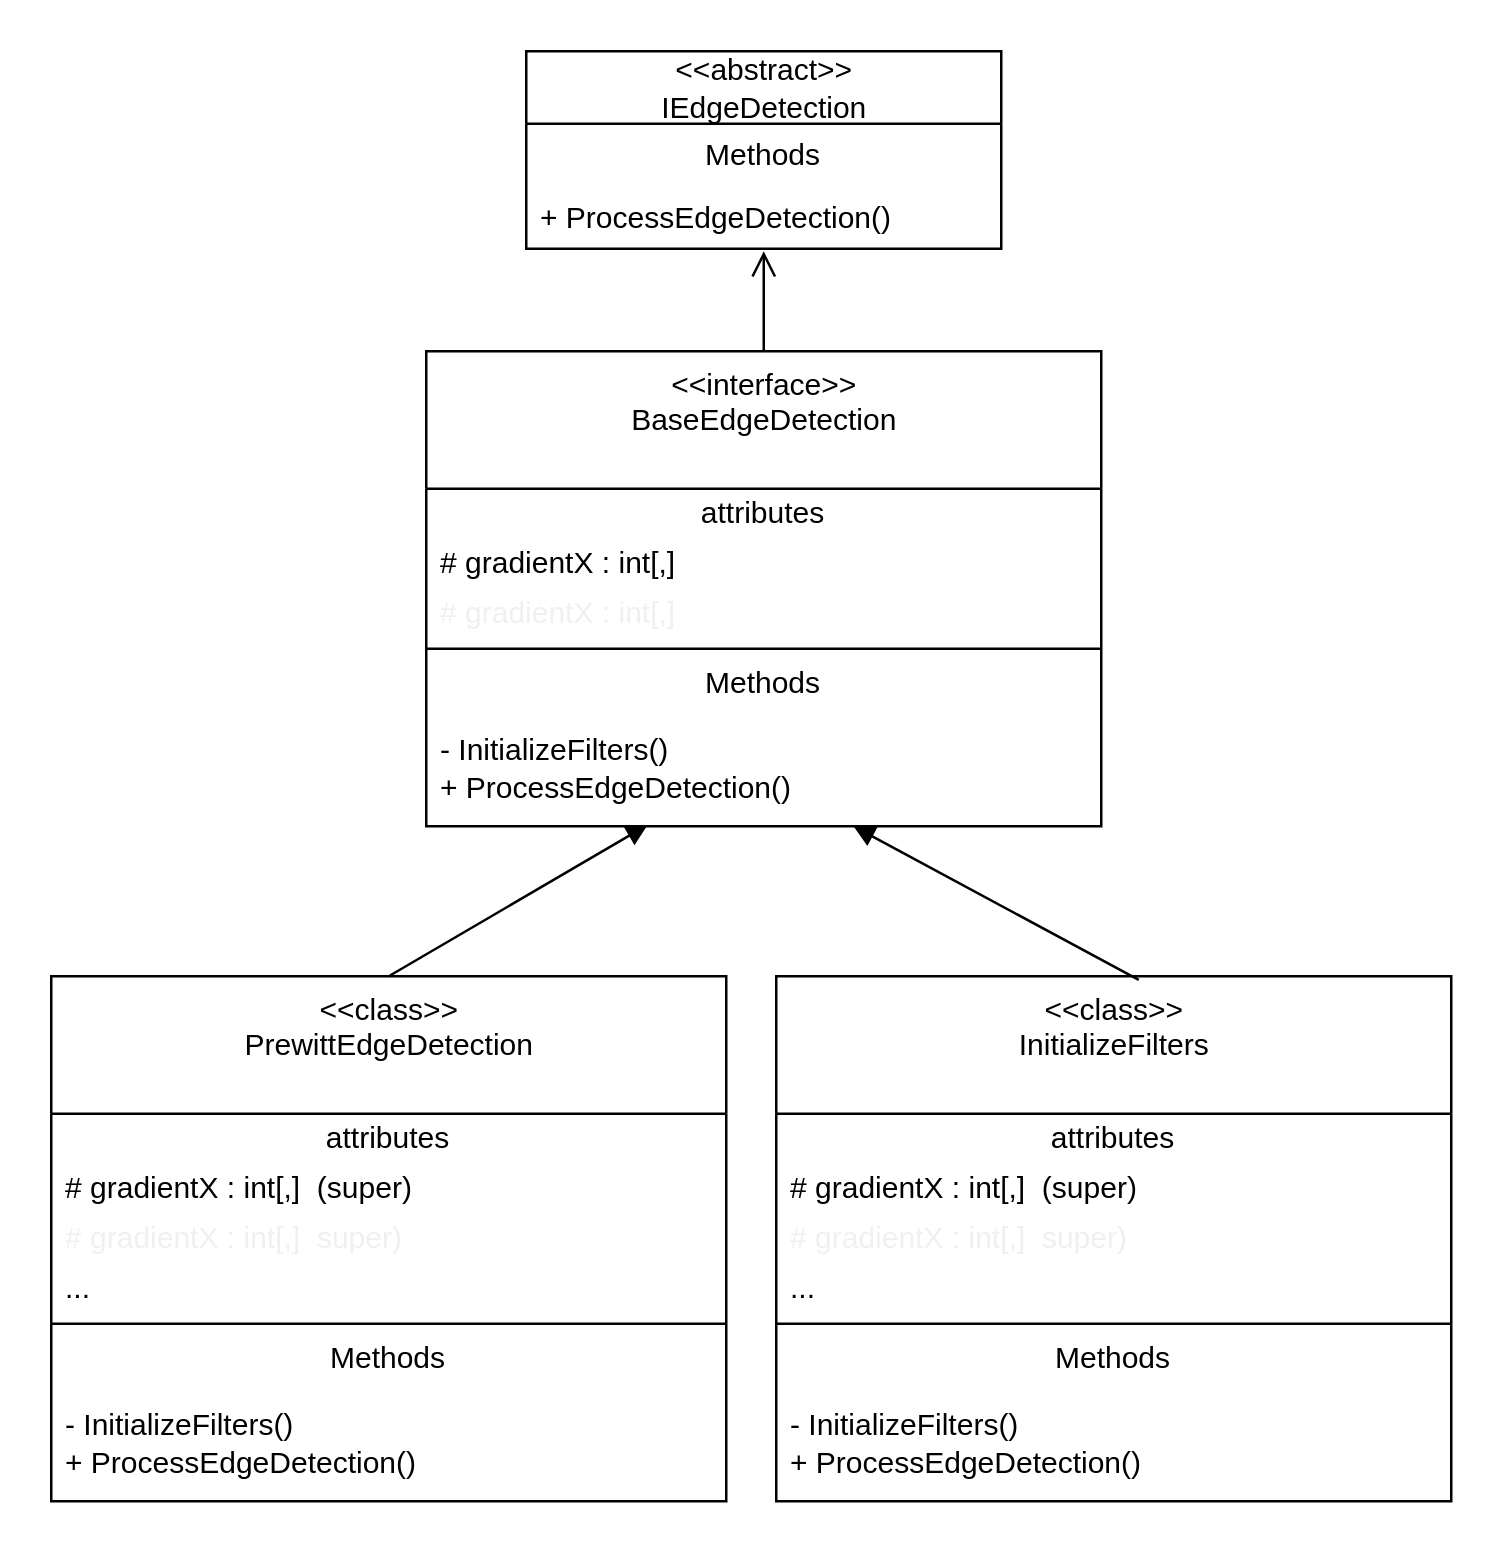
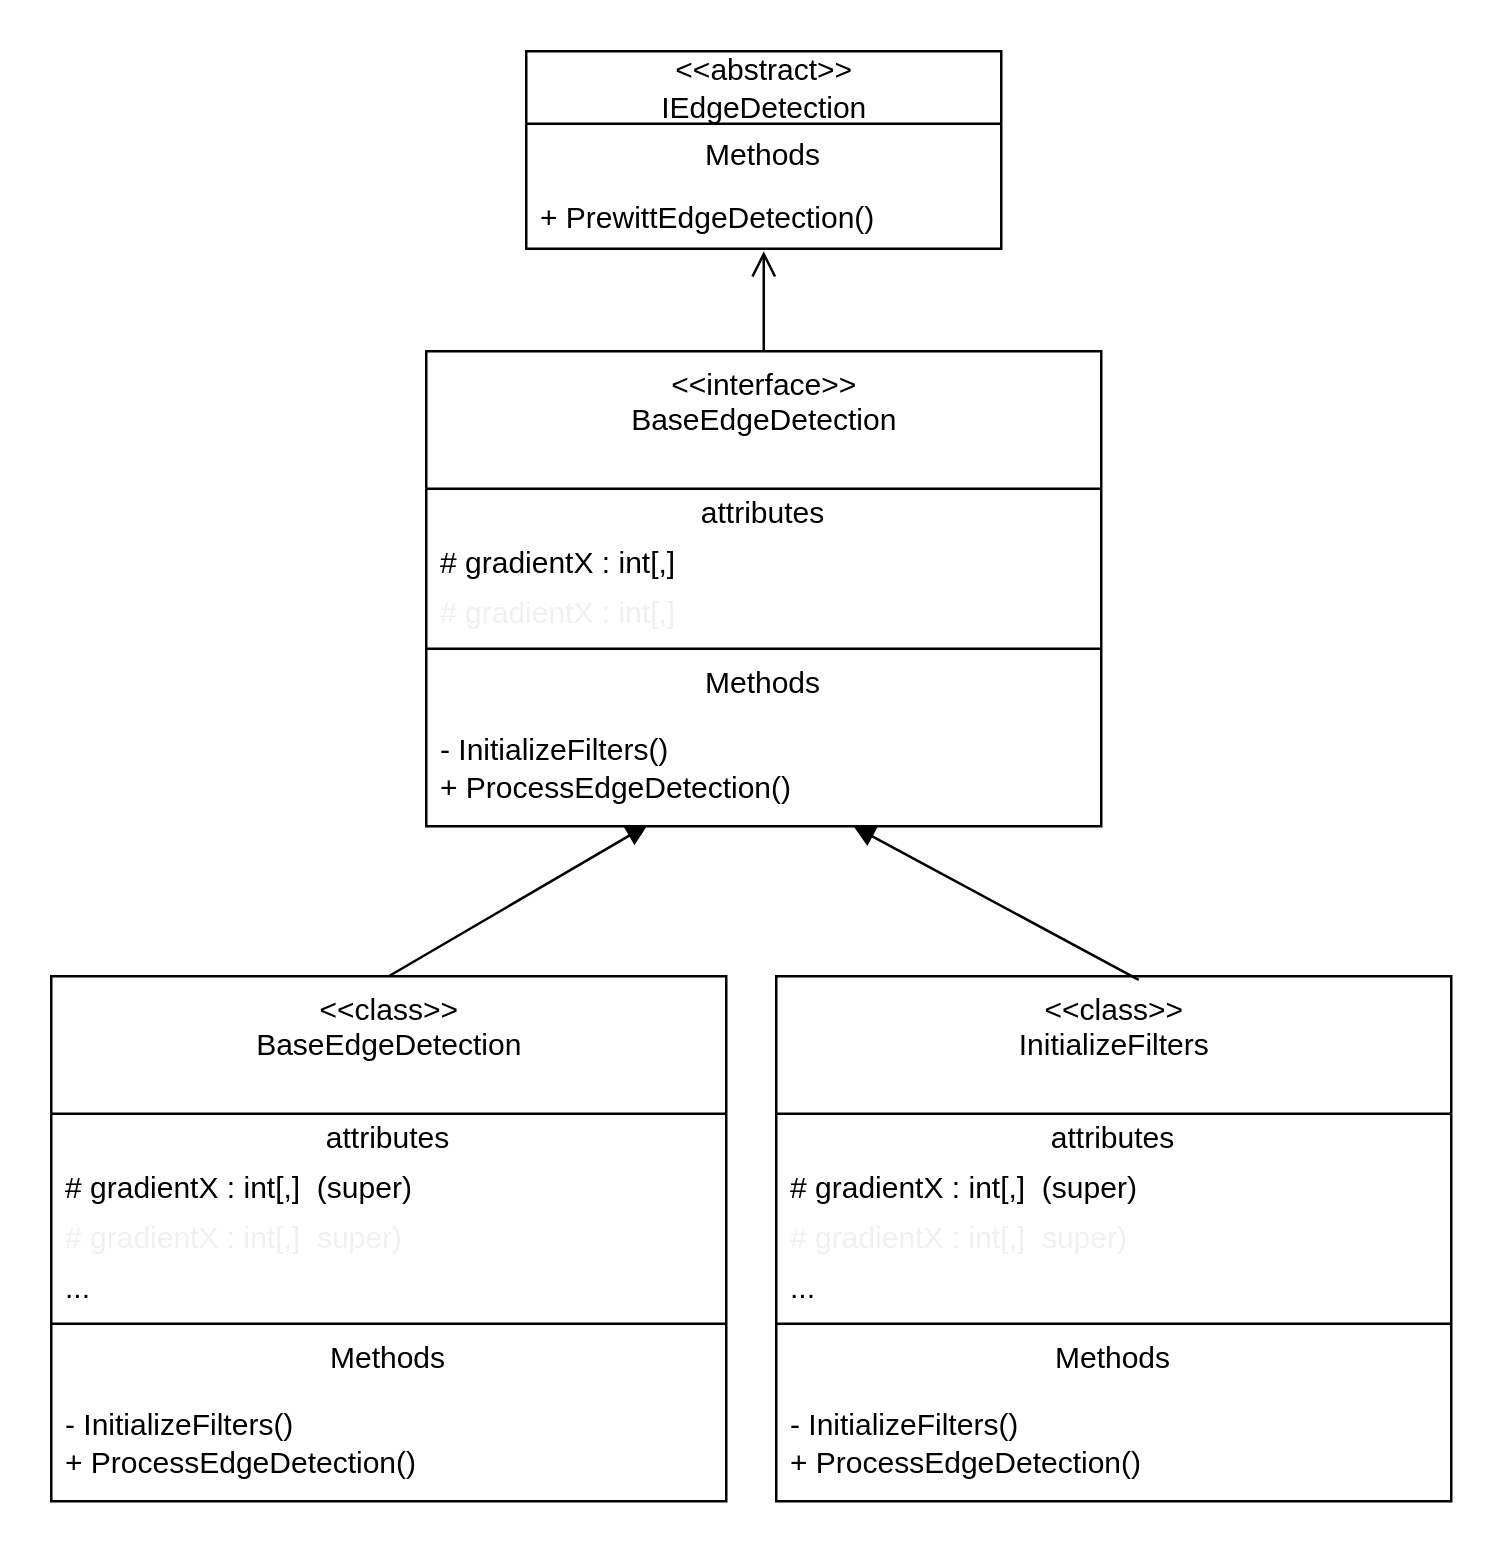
  <mxCell id="0" />
  <mxCell id="1" parent="0" />
  <mxCell id="2" value="&amp;lt;&amp;lt;interface&amp;gt;&amp;gt;&lt;br&gt; BaseEdgeDetection" style="swimlane;fontStyle=0;align=center;verticalAlign=top;childLayout=stackLayout;horizontal=1;startSize=55;horizontalStack=0;resizeParent=1;resizeParentMax=0;resizeLast=0;collapsible=0;marginBottom=0;html=1;" vertex="1" parent="1"><mxGeometry x="170" y="140" width="270" height="190" as="geometry" /></mxCell>
  <mxCell id="3" value="attributes" style="text;html=1;strokeColor=none;fillColor=none;align=center;verticalAlign=middle;spacingLeft=4;spacingRight=4;overflow=hidden;rotatable=0;points=[[0,0.5],[1,0.5]];portConstraint=eastwest;" vertex="1" parent="2"><mxGeometry y="55" width="270" height="20" as="geometry" /></mxCell>
  <mxCell id="4" value="# gradientX : &lt;span class=&quot;hljs-type&quot;&gt;int&lt;/span&gt;[,]&amp;nbsp;&amp;nbsp;" style="text;html=1;strokeColor=none;fillColor=none;align=left;verticalAlign=middle;spacingLeft=4;spacingRight=4;overflow=hidden;rotatable=0;points=[[0,0.5],[1,0.5]];portConstraint=eastwest;" vertex="1" parent="2"><mxGeometry y="75" width="270" height="20" as="geometry" /></mxCell>
  <mxCell id="5" value="&lt;span style=&quot;color: rgb(240, 240, 240);&quot;&gt;# gradientX :&amp;nbsp;&lt;/span&gt;&lt;span style=&quot;color: rgb(240, 240, 240);&quot; class=&quot;hljs-type&quot;&gt;int&lt;/span&gt;&lt;span style=&quot;color: rgb(240, 240, 240);&quot;&gt;[,]&amp;nbsp;&amp;nbsp;&lt;/span&gt;" style="text;html=1;strokeColor=none;fillColor=none;align=left;verticalAlign=middle;spacingLeft=4;spacingRight=4;overflow=hidden;rotatable=0;points=[[0,0.5],[1,0.5]];portConstraint=eastwest;fontColor=#808080;" vertex="1" parent="2"><mxGeometry y="95" width="270" height="20" as="geometry" /></mxCell>
  <mxCell id="6" value="" style="line;strokeWidth=1;fillColor=none;align=left;verticalAlign=middle;spacingTop=-1;spacingLeft=3;spacingRight=3;rotatable=0;labelPosition=right;points=[];portConstraint=eastwest;" vertex="1" parent="2"><mxGeometry y="115" width="270" height="8" as="geometry" /></mxCell>
  <mxCell id="7" value="Methods" style="text;html=1;strokeColor=none;fillColor=none;align=center;verticalAlign=middle;spacingLeft=4;spacingRight=4;overflow=hidden;rotatable=0;points=[[0,0.5],[1,0.5]];portConstraint=eastwest;" vertex="1" parent="2"><mxGeometry y="123" width="270" height="20" as="geometry" /></mxCell>
  <mxCell id="8" value="&lt;span class=&quot;hljs-operator&quot;&gt;-&lt;/span&gt; InitializeFilters()&amp;nbsp;&lt;br&gt;+ ProcessEdgeDetection()&amp;nbsp;&amp;nbsp;" style="text;html=1;strokeColor=none;fillColor=none;align=left;verticalAlign=middle;spacingLeft=4;spacingRight=4;overflow=hidden;rotatable=0;points=[[0,0.5],[1,0.5]];portConstraint=eastwest;" vertex="1" parent="2"><mxGeometry y="143" width="270" height="47" as="geometry" /></mxCell>
  <mxCell id="9" value="&lt;span style=&quot;font-weight: 400;&quot;&gt;&amp;lt;&amp;lt;abstract&amp;gt;&amp;gt;&lt;/span&gt;&lt;br style=&quot;font-weight: 400;&quot;&gt;&lt;span style=&quot;font-weight: 400;&quot;&gt;IEdgeDetection&lt;/span&gt;" style="swimlane;fontStyle=1;align=center;verticalAlign=middle;childLayout=stackLayout;horizontal=1;startSize=29;horizontalStack=0;resizeParent=1;resizeParentMax=0;resizeLast=0;collapsible=0;marginBottom=0;html=1;" vertex="1" parent="1"><mxGeometry x="210" y="20" width="190" height="79" as="geometry" /></mxCell>
  <mxCell id="10" value="Methods" style="text;html=1;strokeColor=none;fillColor=none;align=center;verticalAlign=middle;spacingLeft=4;spacingRight=4;overflow=hidden;rotatable=0;points=[[0,0.5],[1,0.5]];portConstraint=eastwest;" vertex="1" parent="9"><mxGeometry y="29" width="190" height="25" as="geometry" /></mxCell>
- <mxCell id="11" value="+ ProcessEdgeDetection()" style="text;html=1;strokeColor=none;fillColor=none;align=left;verticalAlign=middle;spacingLeft=4;spacingRight=4;overflow=hidden;rotatable=0;points=[[0,0.5],[1,0.5]];portConstraint=eastwest;" vertex="1" parent="9"><mxGeometry y="54" width="190" height="25" as="geometry" /></mxCell>
- <mxCell id="12" value="&amp;lt;&amp;lt;class&amp;gt;&amp;gt;&lt;br&gt;PrewittEdgeDetection&lt;br&gt;" style="swimlane;fontStyle=0;align=center;verticalAlign=top;childLayout=stackLayout;horizontal=1;startSize=55;horizontalStack=0;resizeParent=1;resizeParentMax=0;resizeLast=0;collapsible=0;marginBottom=0;html=1;" vertex="1" parent="1"><mxGeometry x="20" y="390" width="270" height="210" as="geometry" /></mxCell>
+ <mxCell id="11" value="+ PrewittEdgeDetection()" style="text;html=1;strokeColor=none;fillColor=none;align=left;verticalAlign=middle;spacingLeft=4;spacingRight=4;overflow=hidden;rotatable=0;points=[[0,0.5],[1,0.5]];portConstraint=eastwest;" vertex="1" parent="9"><mxGeometry y="54" width="190" height="25" as="geometry" /></mxCell>
+ <mxCell id="12" value="&amp;lt;&amp;lt;class&amp;gt;&amp;gt;&lt;br&gt;BaseEdgeDetection&lt;br&gt;" style="swimlane;fontStyle=0;align=center;verticalAlign=top;childLayout=stackLayout;horizontal=1;startSize=55;horizontalStack=0;resizeParent=1;resizeParentMax=0;resizeLast=0;collapsible=0;marginBottom=0;html=1;" vertex="1" parent="1"><mxGeometry x="20" y="390" width="270" height="210" as="geometry" /></mxCell>
  <mxCell id="13" value="attributes" style="text;html=1;strokeColor=none;fillColor=none;align=center;verticalAlign=middle;spacingLeft=4;spacingRight=4;overflow=hidden;rotatable=0;points=[[0,0.5],[1,0.5]];portConstraint=eastwest;" vertex="1" parent="12"><mxGeometry y="55" width="270" height="20" as="geometry" /></mxCell>
  <mxCell id="14" value="# gradientX :&amp;nbsp;&lt;span class=&quot;hljs-type&quot;&gt;int&lt;/span&gt;[,]&amp;nbsp; (super)" style="text;html=1;strokeColor=none;fillColor=none;align=left;verticalAlign=middle;spacingLeft=4;spacingRight=4;overflow=hidden;rotatable=0;points=[[0,0.5],[1,0.5]];portConstraint=eastwest;" vertex="1" parent="12"><mxGeometry y="75" width="270" height="20" as="geometry" /></mxCell>
  <mxCell id="15" value="&lt;span style=&quot;color: rgb(240, 240, 240);&quot;&gt;# gradientX :&amp;nbsp;&lt;/span&gt;&lt;span style=&quot;color: rgb(240, 240, 240);&quot; class=&quot;hljs-type&quot;&gt;int&lt;/span&gt;&lt;span style=&quot;color: rgb(240, 240, 240);&quot;&gt;[,]&amp;nbsp;&amp;nbsp;&lt;/span&gt;&lt;span style=&quot;color: rgb(240, 240, 240);&quot;&gt;super)&lt;/span&gt;" style="text;html=1;strokeColor=none;fillColor=none;align=left;verticalAlign=middle;spacingLeft=4;spacingRight=4;overflow=hidden;rotatable=0;points=[[0,0.5],[1,0.5]];portConstraint=eastwest;fontColor=#808080;" vertex="1" parent="12"><mxGeometry y="95" width="270" height="20" as="geometry" /></mxCell>
  <mxCell id="16" value="..." style="text;html=1;strokeColor=none;fillColor=none;align=left;verticalAlign=middle;spacingLeft=4;spacingRight=4;overflow=hidden;rotatable=0;points=[[0,0.5],[1,0.5]];portConstraint=eastwest;" vertex="1" parent="12"><mxGeometry y="115" width="270" height="20" as="geometry" /></mxCell>
  <mxCell id="17" value="" style="line;strokeWidth=1;fillColor=none;align=left;verticalAlign=middle;spacingTop=-1;spacingLeft=3;spacingRight=3;rotatable=0;labelPosition=right;points=[];portConstraint=eastwest;" vertex="1" parent="12"><mxGeometry y="135" width="270" height="8" as="geometry" /></mxCell>
  <mxCell id="18" value="Methods" style="text;html=1;strokeColor=none;fillColor=none;align=center;verticalAlign=middle;spacingLeft=4;spacingRight=4;overflow=hidden;rotatable=0;points=[[0,0.5],[1,0.5]];portConstraint=eastwest;" vertex="1" parent="12"><mxGeometry y="143" width="270" height="20" as="geometry" /></mxCell>
  <mxCell id="19" value="&lt;span class=&quot;hljs-operator&quot;&gt;-&lt;/span&gt;&amp;nbsp;InitializeFilters()&amp;nbsp;&lt;br&gt;+ ProcessEdgeDetection()" style="text;html=1;strokeColor=none;fillColor=none;align=left;verticalAlign=middle;spacingLeft=4;spacingRight=4;overflow=hidden;rotatable=0;points=[[0,0.5],[1,0.5]];portConstraint=eastwest;" vertex="1" parent="12"><mxGeometry y="163" width="270" height="47" as="geometry" /></mxCell>
  <mxCell id="20" value="&amp;lt;&amp;lt;class&amp;gt;&amp;gt;&lt;br&gt;InitializeFilters" style="swimlane;fontStyle=0;align=center;verticalAlign=top;childLayout=stackLayout;horizontal=1;startSize=55;horizontalStack=0;resizeParent=1;resizeParentMax=0;resizeLast=0;collapsible=0;marginBottom=0;html=1;" vertex="1" parent="1"><mxGeometry x="310" y="390" width="270" height="210" as="geometry" /></mxCell>
  <mxCell id="21" value="attributes" style="text;html=1;strokeColor=none;fillColor=none;align=center;verticalAlign=middle;spacingLeft=4;spacingRight=4;overflow=hidden;rotatable=0;points=[[0,0.5],[1,0.5]];portConstraint=eastwest;" vertex="1" parent="20"><mxGeometry y="55" width="270" height="20" as="geometry" /></mxCell>
  <mxCell id="22" value="# gradientX :&amp;nbsp;&lt;span class=&quot;hljs-type&quot;&gt;int&lt;/span&gt;[,]&amp;nbsp; (super)" style="text;html=1;strokeColor=none;fillColor=none;align=left;verticalAlign=middle;spacingLeft=4;spacingRight=4;overflow=hidden;rotatable=0;points=[[0,0.5],[1,0.5]];portConstraint=eastwest;" vertex="1" parent="20"><mxGeometry y="75" width="270" height="20" as="geometry" /></mxCell>
  <mxCell id="23" value="&lt;span style=&quot;color: rgb(240, 240, 240);&quot;&gt;# gradientX :&amp;nbsp;&lt;/span&gt;&lt;span style=&quot;color: rgb(240, 240, 240);&quot; class=&quot;hljs-type&quot;&gt;int&lt;/span&gt;&lt;span style=&quot;color: rgb(240, 240, 240);&quot;&gt;[,]&amp;nbsp;&amp;nbsp;&lt;/span&gt;&lt;span style=&quot;color: rgb(240, 240, 240);&quot;&gt;super)&lt;/span&gt;" style="text;html=1;strokeColor=none;fillColor=none;align=left;verticalAlign=middle;spacingLeft=4;spacingRight=4;overflow=hidden;rotatable=0;points=[[0,0.5],[1,0.5]];portConstraint=eastwest;fontColor=#808080;" vertex="1" parent="20"><mxGeometry y="95" width="270" height="20" as="geometry" /></mxCell>
  <mxCell id="24" value="..." style="text;html=1;strokeColor=none;fillColor=none;align=left;verticalAlign=middle;spacingLeft=4;spacingRight=4;overflow=hidden;rotatable=0;points=[[0,0.5],[1,0.5]];portConstraint=eastwest;" vertex="1" parent="20"><mxGeometry y="115" width="270" height="20" as="geometry" /></mxCell>
  <mxCell id="25" value="" style="line;strokeWidth=1;fillColor=none;align=left;verticalAlign=middle;spacingTop=-1;spacingLeft=3;spacingRight=3;rotatable=0;labelPosition=right;points=[];portConstraint=eastwest;" vertex="1" parent="20"><mxGeometry y="135" width="270" height="8" as="geometry" /></mxCell>
  <mxCell id="26" value="Methods" style="text;html=1;strokeColor=none;fillColor=none;align=center;verticalAlign=middle;spacingLeft=4;spacingRight=4;overflow=hidden;rotatable=0;points=[[0,0.5],[1,0.5]];portConstraint=eastwest;" vertex="1" parent="20"><mxGeometry y="143" width="270" height="20" as="geometry" /></mxCell>
  <mxCell id="27" value="&lt;span class=&quot;hljs-operator&quot;&gt;-&lt;/span&gt;&amp;nbsp;InitializeFilters()&amp;nbsp;&lt;br&gt;+ ProcessEdgeDetection()" style="text;html=1;strokeColor=none;fillColor=none;align=left;verticalAlign=middle;spacingLeft=4;spacingRight=4;overflow=hidden;rotatable=0;points=[[0,0.5],[1,0.5]];portConstraint=eastwest;" vertex="1" parent="20"><mxGeometry y="163" width="270" height="47" as="geometry" /></mxCell>
  <mxCell id="28" value="" style="html=1;verticalAlign=bottom;labelBackgroundColor=none;endArrow=block;endFill=1;exitX=0.5;exitY=0;exitDx=0;exitDy=0;entryX=0.328;entryY=0.989;entryDx=0;entryDy=0;entryPerimeter=0;" edge="1" parent="1" source="12" target="8"><mxGeometry width="160" relative="1" as="geometry"><mxPoint x="80" y="190" as="sourcePoint" /><mxPoint x="240" y="190" as="targetPoint" /></mxGeometry></mxCell>
  <mxCell id="29" value="" style="html=1;verticalAlign=bottom;labelBackgroundColor=none;endArrow=block;endFill=1;entryX=0.633;entryY=1;entryDx=0;entryDy=0;entryPerimeter=0;exitX=0.537;exitY=0.007;exitDx=0;exitDy=0;exitPerimeter=0;" edge="1" parent="1" source="20" target="8"><mxGeometry width="160" relative="1" as="geometry"><mxPoint x="165" y="400" as="sourcePoint" /><mxPoint x="315.54" y="342.491" as="targetPoint" /><Array as="points" /></mxGeometry></mxCell>
  <mxCell id="30" value="" style="endArrow=open;startArrow=none;endFill=0;startFill=0;endSize=8;html=1;verticalAlign=bottom;labelBackgroundColor=none;strokeWidth=1;exitX=0.5;exitY=0;exitDx=0;exitDy=0;" edge="1" parent="1" source="2"><mxGeometry width="160" relative="1" as="geometry"><mxPoint x="80" y="90" as="sourcePoint" /><mxPoint x="305" y="100" as="targetPoint" /></mxGeometry></mxCell>
